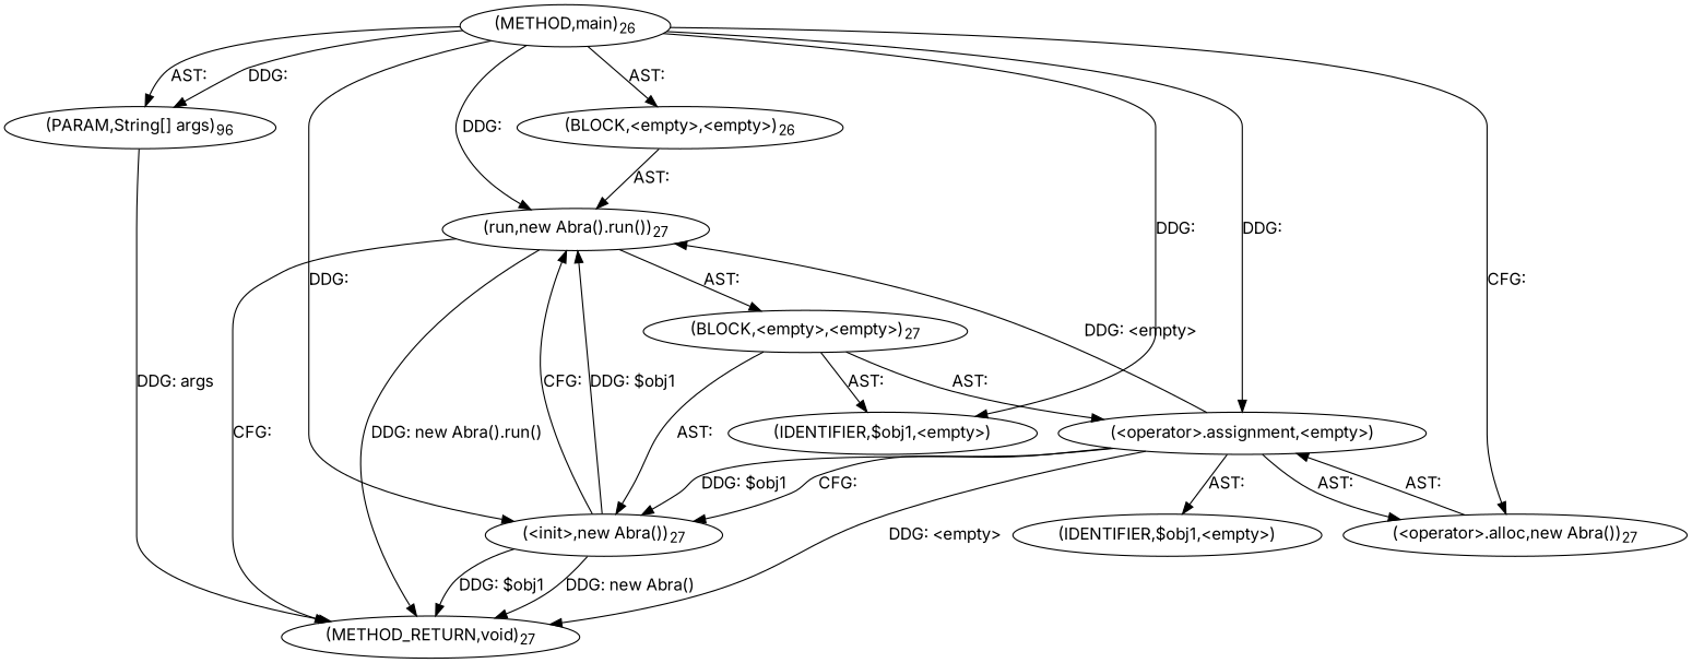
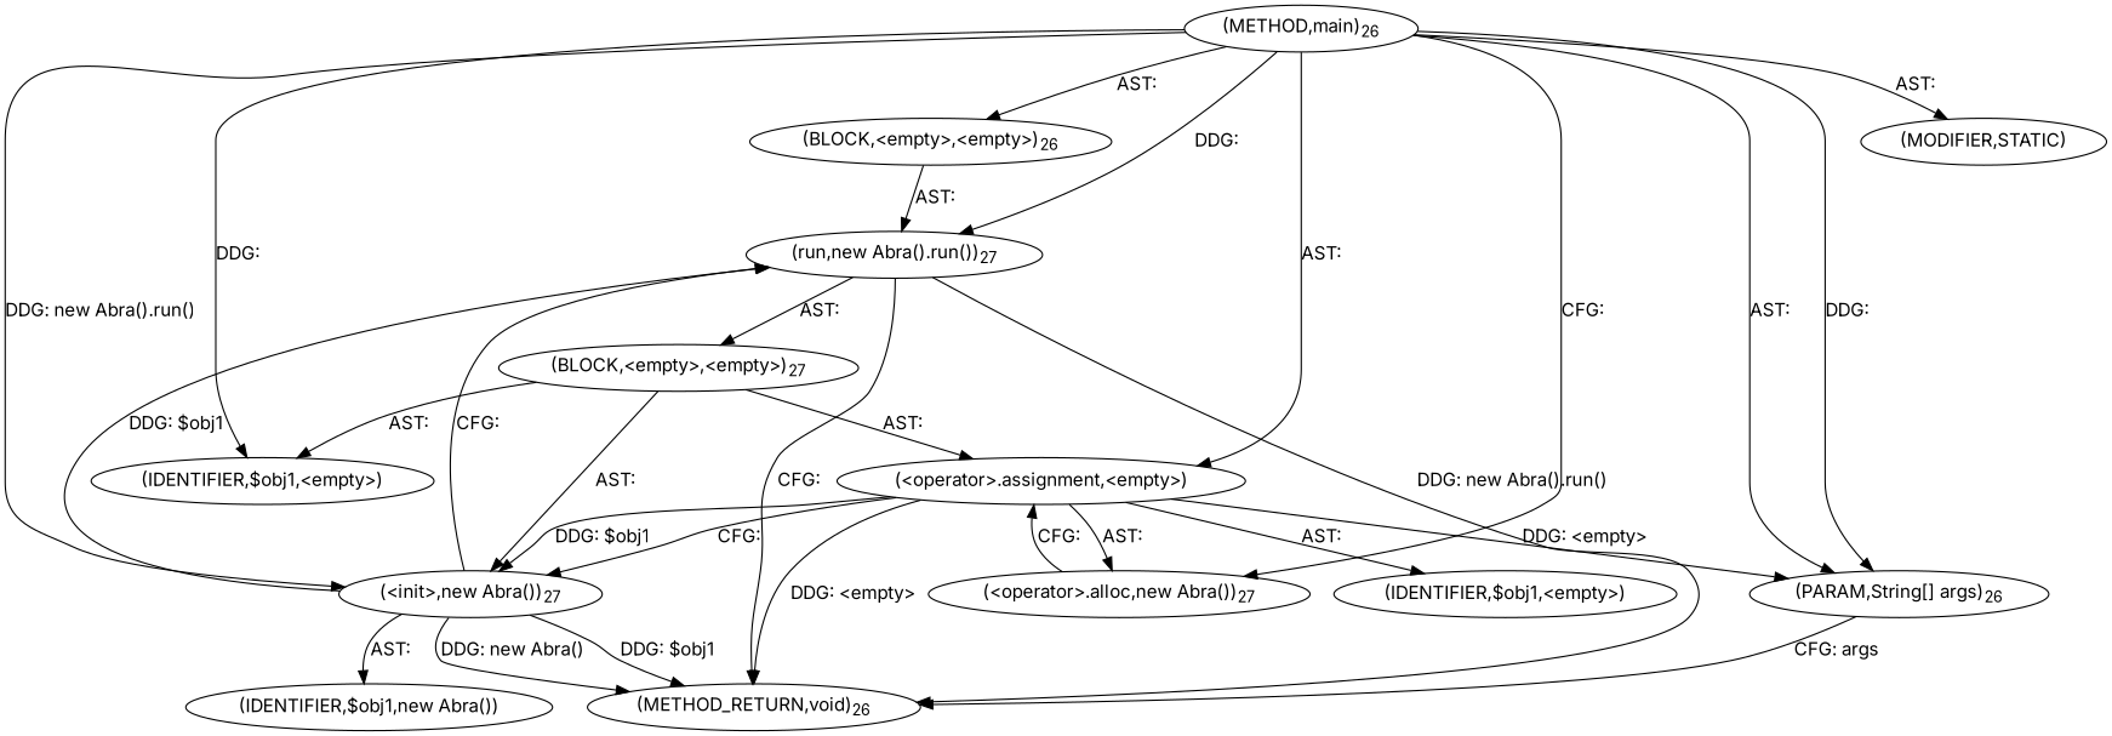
  digraph {
    fontname=Inter
    node [fontname=Inter]
    edge [fontname=Inter]
    n1 [label=<(METHOD,main)<SUB>26</SUB>>]
-   n2 [label=<(PARAM,String[] args)<SUB>96</SUB>>]
+   n2 [label=<(PARAM,String[] args)<SUB>26</SUB>>]
    n3 [label=<(BLOCK,&lt;empty&gt;,&lt;empty&gt;)<SUB>26</SUB>>]
    n4 [label=<(run,new Abra().run())<SUB>27</SUB>>]
    n5 [label=<(&lt;operator&gt;.assignment,&lt;empty&gt;)>]
    n6 [label=<(&lt;operator&gt;.alloc,new Abra())<SUB>27</SUB>>]
    n7 [label=<(&lt;init&gt;,new Abra())<SUB>27</SUB>>]
    n8 [label=<(IDENTIFIER,$obj1,&lt;empty&gt;)>]
-   n10 [label=<(METHOD_RETURN,void)<SUB>27</SUB>>]
+   n9 [label=<(MODIFIER,STATIC)>]
+   n10 [label=<(METHOD_RETURN,void)<SUB>26</SUB>>]
    n11 [label=<(BLOCK,&lt;empty&gt;,&lt;empty&gt;)<SUB>27</SUB>>]
    n12 [label=<(IDENTIFIER,$obj1,&lt;empty&gt;)>]
+   n13 [label=<(IDENTIFIER,$obj1,new Abra())>]
    n1 -> n2 [label="AST: "]
    n1 -> n2 [label="DDG: "]
    n1 -> n3 [label="AST: "]
    n1 -> n4 [label="DDG: "]
-   n1 -> n5 [label="DDG: "]
+   n1 -> n5 [label="AST: "]
    n1 -> n6 [label="CFG: "]
-   n1 -> n7 [label="DDG: "]
+   n1 -> n7 [label="DDG: new Abra().run()"]
    n1 -> n8 [label="DDG: "]
-   n2 -> n10 [label="DDG: args"]
+   n1 -> n9 [label="AST: "]
+   n2 -> n10 [label="CFG: args"]
    n3 -> n4 [label="AST: "]
    n4 -> n10 [label="CFG: "]
    n4 -> n10 [label="DDG: new Abra().run()"]
    n4 -> n11 [label="AST: "]
-   n5 -> n4 [label="DDG: &lt;empty&gt;"]
+   n5 -> n2 [label="DDG: &lt;empty&gt;"]
    n5 -> n6 [label="AST: "]
    n5 -> n7 [label="CFG: "]
    n5 -> n7 [label="DDG: $obj1"]
    n5 -> n10 [label="DDG: &lt;empty&gt;"]
    n5 -> n12 [label="AST: "]
-   n6 -> n5 [label="AST: "]
+   n6 -> n5 [label="CFG: "]
    n7 -> n4 [label="CFG: "]
    n7 -> n4 [label="DDG: $obj1"]
    n7 -> n10 [label="DDG: $obj1"]
    n7 -> n10 [label="DDG: new Abra()"]
+   n7 -> n13 [label="AST: "]
    n11 -> n5 [label="AST: "]
    n11 -> n7 [label="AST: "]
    n11 -> n8 [label="AST: "]
  }
